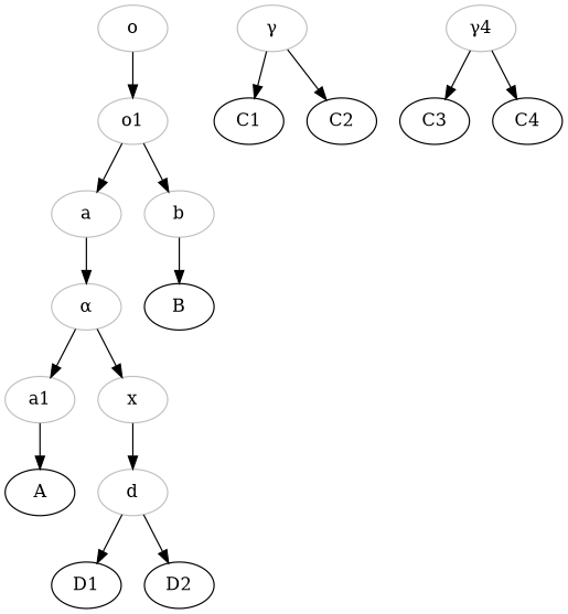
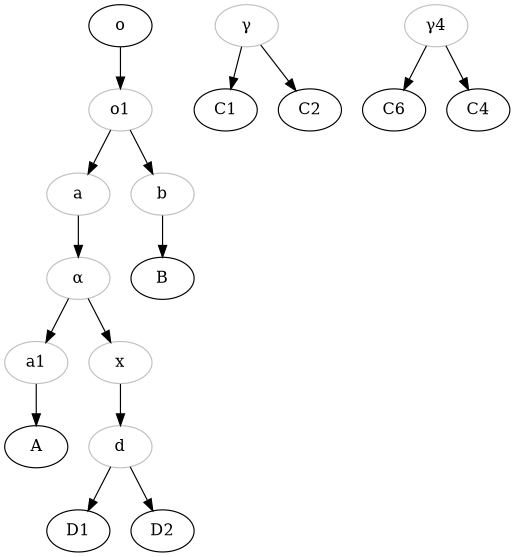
  digraph {
    node [color=grey]
-   o
+   o [color=black]
    o1
    a
    b
    n5 [label="α"]
    a1
    x
    A [color=""]
    B [color=""]
    n10 [label="γ"]
    C1 [color=""]
    C2 [color=""]
    n13 [label="γ4"]
-   C3 [color=""]
+   C3 [label=C6 color=""]
    C4 [color=""]
    D1 [color=""]
    d
    D2 [color=""]
    o -> o1
    o1 -> a
    o1 -> b
    a -> n5
    b -> B
    n5 -> a1
    n5 -> x
    a1 -> A
    x -> d
    n10 -> C1
    n10 -> C2
    n13 -> C3
    n13 -> C4
    d -> D1
    d -> D2
  }
